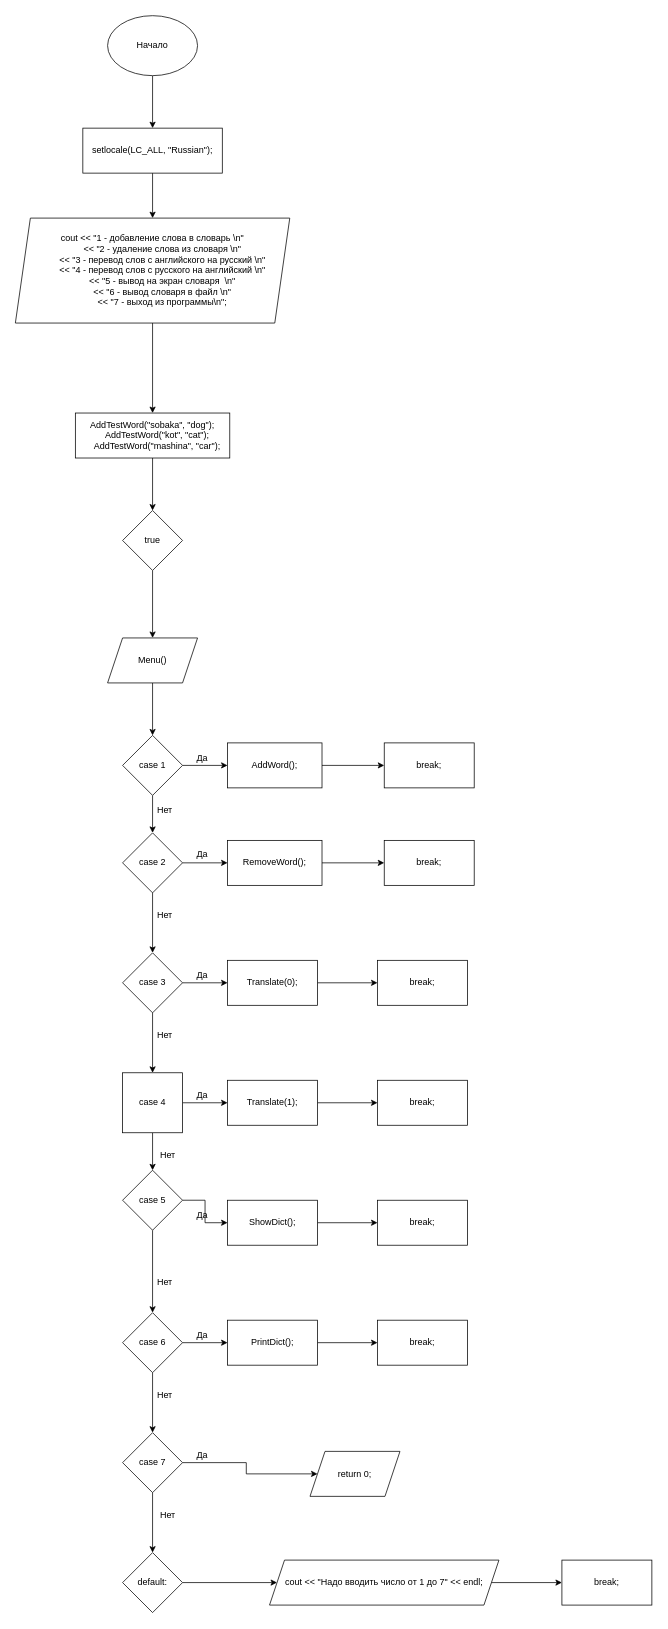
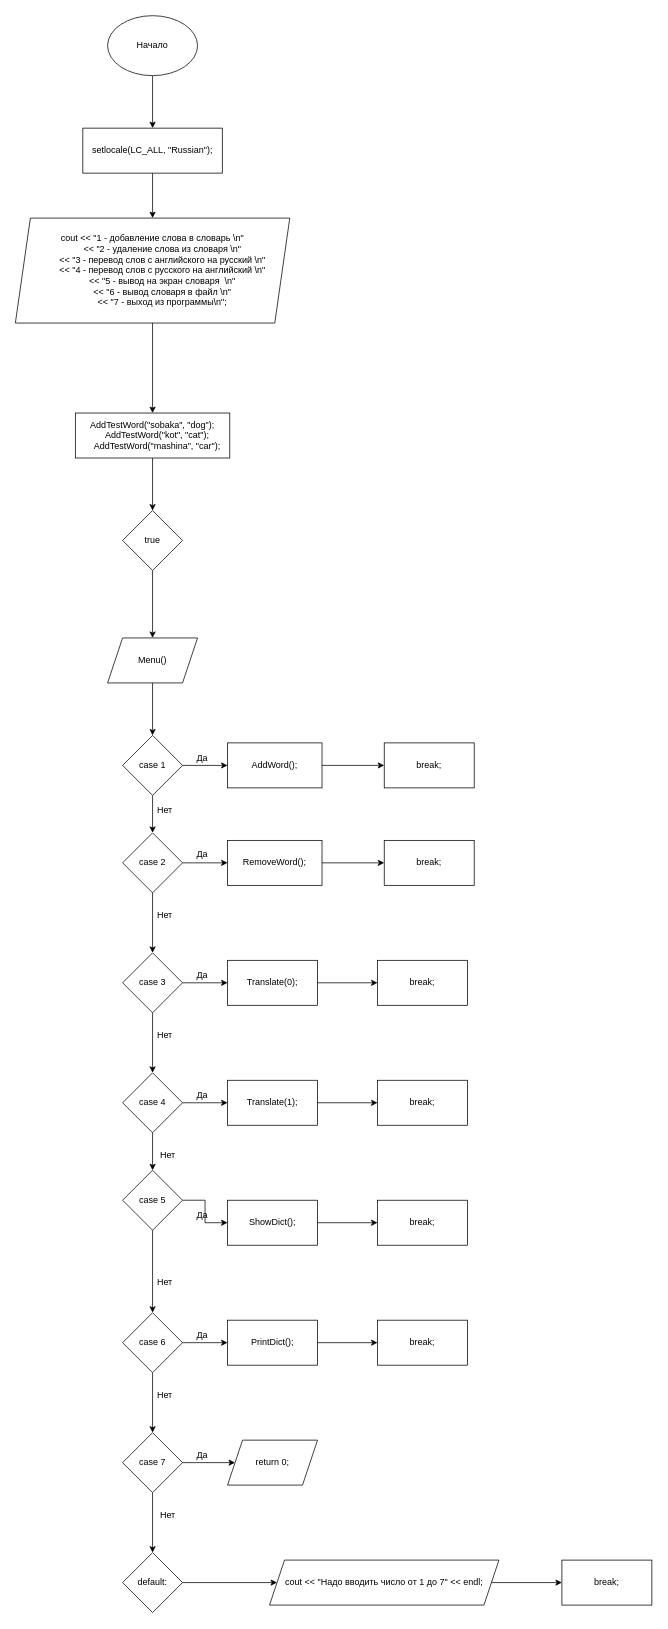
  <mxCell id="0" />
  <mxCell id="1" parent="0" />
  <mxCell id="2" value="" style="edgeStyle=orthogonalEdgeStyle;rounded=0;orthogonalLoop=1;jettySize=auto;html=1;" edge="1" parent="1" source="3" target="5"><mxGeometry relative="1" as="geometry" /></mxCell>
  <mxCell id="3" value="Начало" style="ellipse;whiteSpace=wrap;html=1;" vertex="1" parent="1"><mxGeometry x="143" y="20" width="120" height="80" as="geometry" /></mxCell>
  <mxCell id="4" value="" style="edgeStyle=orthogonalEdgeStyle;rounded=0;orthogonalLoop=1;jettySize=auto;html=1;" edge="1" parent="1" source="5" target="7"><mxGeometry relative="1" as="geometry" /></mxCell>
  <mxCell id="5" value="setlocale(LC_ALL, &quot;Russian&quot;);" style="whiteSpace=wrap;html=1;" vertex="1" parent="1"><mxGeometry x="110" y="170" width="186" height="60" as="geometry" /></mxCell>
  <mxCell id="6" value="" style="edgeStyle=orthogonalEdgeStyle;rounded=0;orthogonalLoop=1;jettySize=auto;html=1;" edge="1" parent="1" source="7" target="9"><mxGeometry relative="1" as="geometry" /></mxCell>
  <mxCell id="7" value="cout &lt;&lt; &quot;1 - добавление слова в словарь \n&quot;&#10;        &lt;&lt; &quot;2 - удаление слова из словаря \n&quot;&#10;        &lt;&lt; &quot;3 - перевод слов с английского на русский \n&quot;&#10;        &lt;&lt; &quot;4 - перевод слов с русского на английский \n&quot;&#10;        &lt;&lt; &quot;5 - вывод на экран словаря  \n&quot;&#10;        &lt;&lt; &quot;6 - вывод словаря в файл \n&quot;&#10;        &lt;&lt; &quot;7 - выход из программы\n&quot;;" style="shape=parallelogram;perimeter=parallelogramPerimeter;whiteSpace=wrap;html=1;fixedSize=1;" vertex="1" parent="1"><mxGeometry x="20" y="290" width="366" height="140" as="geometry" /></mxCell>
  <mxCell id="8" value="" style="edgeStyle=orthogonalEdgeStyle;rounded=0;orthogonalLoop=1;jettySize=auto;html=1;" edge="1" parent="1" source="9" target="11"><mxGeometry relative="1" as="geometry" /></mxCell>
  <mxCell id="9" value="AddTestWord(&quot;sobaka&quot;, &quot;dog&quot;);&#10;    AddTestWord(&quot;kot&quot;, &quot;cat&quot;);&#10;    AddTestWord(&quot;mashina&quot;, &quot;car&quot;);" style="whiteSpace=wrap;html=1;" vertex="1" parent="1"><mxGeometry x="100" y="550" width="206" height="60" as="geometry" /></mxCell>
  <mxCell id="10" value="" style="edgeStyle=orthogonalEdgeStyle;rounded=0;orthogonalLoop=1;jettySize=auto;html=1;" edge="1" parent="1" source="11" target="13"><mxGeometry relative="1" as="geometry" /></mxCell>
  <mxCell id="11" value="true" style="rhombus;whiteSpace=wrap;html=1;" vertex="1" parent="1"><mxGeometry x="163" y="680" width="80" height="80" as="geometry" /></mxCell>
  <mxCell id="12" value="" style="edgeStyle=orthogonalEdgeStyle;rounded=0;orthogonalLoop=1;jettySize=auto;html=1;" edge="1" parent="1" source="13" target="16"><mxGeometry relative="1" as="geometry" /></mxCell>
  <mxCell id="13" value="Menu()" style="shape=parallelogram;perimeter=parallelogramPerimeter;whiteSpace=wrap;html=1;fixedSize=1;" vertex="1" parent="1"><mxGeometry x="143" y="850" width="120" height="60" as="geometry" /></mxCell>
  <mxCell id="14" value="" style="edgeStyle=orthogonalEdgeStyle;rounded=0;orthogonalLoop=1;jettySize=auto;html=1;" edge="1" parent="1" source="16" target="18"><mxGeometry relative="1" as="geometry" /></mxCell>
  <mxCell id="15" style="edgeStyle=orthogonalEdgeStyle;rounded=0;orthogonalLoop=1;jettySize=auto;html=1;entryX=0.5;entryY=0;entryDx=0;entryDy=0;" edge="1" parent="1" source="16" target="22"><mxGeometry relative="1" as="geometry" /></mxCell>
  <mxCell id="16" value="case 1" style="rhombus;whiteSpace=wrap;html=1;" vertex="1" parent="1"><mxGeometry x="163" y="980" width="80" height="80" as="geometry" /></mxCell>
  <mxCell id="17" value="" style="edgeStyle=orthogonalEdgeStyle;rounded=0;orthogonalLoop=1;jettySize=auto;html=1;" edge="1" parent="1" source="18" target="19"><mxGeometry relative="1" as="geometry" /></mxCell>
  <mxCell id="18" value="AddWord();" style="whiteSpace=wrap;html=1;" vertex="1" parent="1"><mxGeometry x="303" y="990" width="126" height="60" as="geometry" /></mxCell>
  <mxCell id="19" value="break;" style="whiteSpace=wrap;html=1;" vertex="1" parent="1"><mxGeometry x="512" y="990" width="120" height="60" as="geometry" /></mxCell>
  <mxCell id="20" value="" style="edgeStyle=orthogonalEdgeStyle;rounded=0;orthogonalLoop=1;jettySize=auto;html=1;" edge="1" parent="1" source="22" target="24"><mxGeometry relative="1" as="geometry" /></mxCell>
  <mxCell id="21" value="" style="edgeStyle=orthogonalEdgeStyle;rounded=0;orthogonalLoop=1;jettySize=auto;html=1;" edge="1" parent="1" source="22" target="28"><mxGeometry relative="1" as="geometry" /></mxCell>
  <mxCell id="22" value="case 2" style="rhombus;whiteSpace=wrap;html=1;" vertex="1" parent="1"><mxGeometry x="163" y="1110" width="80" height="80" as="geometry" /></mxCell>
  <mxCell id="23" value="" style="edgeStyle=orthogonalEdgeStyle;rounded=0;orthogonalLoop=1;jettySize=auto;html=1;" edge="1" parent="1" source="24" target="25"><mxGeometry relative="1" as="geometry" /></mxCell>
  <mxCell id="24" value="RemoveWord();" style="whiteSpace=wrap;html=1;" vertex="1" parent="1"><mxGeometry x="303" y="1120" width="126" height="60" as="geometry" /></mxCell>
  <mxCell id="25" value="break;" style="whiteSpace=wrap;html=1;" vertex="1" parent="1"><mxGeometry x="512" y="1120" width="120" height="60" as="geometry" /></mxCell>
  <mxCell id="26" value="" style="edgeStyle=orthogonalEdgeStyle;rounded=0;orthogonalLoop=1;jettySize=auto;html=1;" edge="1" parent="1" source="28" target="30"><mxGeometry relative="1" as="geometry" /></mxCell>
  <mxCell id="27" value="" style="edgeStyle=orthogonalEdgeStyle;rounded=0;orthogonalLoop=1;jettySize=auto;html=1;" edge="1" parent="1" source="28" target="34"><mxGeometry relative="1" as="geometry" /></mxCell>
  <mxCell id="28" value="case 3" style="rhombus;whiteSpace=wrap;html=1;" vertex="1" parent="1"><mxGeometry x="163" y="1270" width="80" height="80" as="geometry" /></mxCell>
  <mxCell id="29" value="" style="edgeStyle=orthogonalEdgeStyle;rounded=0;orthogonalLoop=1;jettySize=auto;html=1;" edge="1" parent="1" source="30" target="31"><mxGeometry relative="1" as="geometry" /></mxCell>
  <mxCell id="30" value="Translate(0);" style="whiteSpace=wrap;html=1;" vertex="1" parent="1"><mxGeometry x="303" y="1280" width="120" height="60" as="geometry" /></mxCell>
  <mxCell id="31" value="break;" style="whiteSpace=wrap;html=1;" vertex="1" parent="1"><mxGeometry x="503" y="1280" width="120" height="60" as="geometry" /></mxCell>
  <mxCell id="32" value="" style="edgeStyle=orthogonalEdgeStyle;rounded=0;orthogonalLoop=1;jettySize=auto;html=1;" edge="1" parent="1" source="34" target="36"><mxGeometry relative="1" as="geometry" /></mxCell>
  <mxCell id="33" value="" style="edgeStyle=orthogonalEdgeStyle;rounded=0;orthogonalLoop=1;jettySize=auto;html=1;" edge="1" parent="1" source="34" target="40"><mxGeometry relative="1" as="geometry" /></mxCell>
- <mxCell id="34" value="case 4" style="whiteSpace=wrap;html=1;rounded=0;" vertex="1" parent="1"><mxGeometry x="163" y="1430" width="80" height="80" as="geometry" /></mxCell>
+ <mxCell id="34" value="case 4" style="rhombus;whiteSpace=wrap;html=1;" vertex="1" parent="1"><mxGeometry x="163" y="1430" width="80" height="80" as="geometry" /></mxCell>
  <mxCell id="35" value="" style="edgeStyle=orthogonalEdgeStyle;rounded=0;orthogonalLoop=1;jettySize=auto;html=1;" edge="1" parent="1" source="36" target="37"><mxGeometry relative="1" as="geometry" /></mxCell>
  <mxCell id="36" value="Translate(1);" style="whiteSpace=wrap;html=1;" vertex="1" parent="1"><mxGeometry x="303" y="1440" width="120" height="60" as="geometry" /></mxCell>
  <mxCell id="37" value="break;" style="whiteSpace=wrap;html=1;" vertex="1" parent="1"><mxGeometry x="503" y="1440" width="120" height="60" as="geometry" /></mxCell>
  <mxCell id="38" value="" style="edgeStyle=orthogonalEdgeStyle;rounded=0;orthogonalLoop=1;jettySize=auto;html=1;" edge="1" parent="1" source="40" target="42"><mxGeometry relative="1" as="geometry" /></mxCell>
  <mxCell id="39" value="" style="edgeStyle=orthogonalEdgeStyle;rounded=0;orthogonalLoop=1;jettySize=auto;html=1;" edge="1" parent="1" source="40" target="46"><mxGeometry relative="1" as="geometry" /></mxCell>
  <mxCell id="40" value="case 5" style="rhombus;whiteSpace=wrap;html=1;" vertex="1" parent="1"><mxGeometry x="163" y="1560" width="80" height="80" as="geometry" /></mxCell>
  <mxCell id="41" value="" style="edgeStyle=orthogonalEdgeStyle;rounded=0;orthogonalLoop=1;jettySize=auto;html=1;" edge="1" parent="1" source="42" target="43"><mxGeometry relative="1" as="geometry" /></mxCell>
  <mxCell id="42" value="ShowDict();" style="whiteSpace=wrap;html=1;" vertex="1" parent="1"><mxGeometry x="303" y="1600" width="120" height="60" as="geometry" /></mxCell>
  <mxCell id="43" value="break;" style="whiteSpace=wrap;html=1;" vertex="1" parent="1"><mxGeometry x="503" y="1600" width="120" height="60" as="geometry" /></mxCell>
  <mxCell id="44" value="" style="edgeStyle=orthogonalEdgeStyle;rounded=0;orthogonalLoop=1;jettySize=auto;html=1;" edge="1" parent="1" source="46" target="48"><mxGeometry relative="1" as="geometry" /></mxCell>
  <mxCell id="45" value="" style="edgeStyle=orthogonalEdgeStyle;rounded=0;orthogonalLoop=1;jettySize=auto;html=1;" edge="1" parent="1" source="46" target="52"><mxGeometry relative="1" as="geometry" /></mxCell>
  <mxCell id="46" value="case 6" style="rhombus;whiteSpace=wrap;html=1;" vertex="1" parent="1"><mxGeometry x="163" y="1750" width="80" height="80" as="geometry" /></mxCell>
  <mxCell id="47" value="" style="edgeStyle=orthogonalEdgeStyle;rounded=0;orthogonalLoop=1;jettySize=auto;html=1;" edge="1" parent="1" source="48" target="49"><mxGeometry relative="1" as="geometry" /></mxCell>
  <mxCell id="48" value="PrintDict();" style="whiteSpace=wrap;html=1;" vertex="1" parent="1"><mxGeometry x="303" y="1760" width="120" height="60" as="geometry" /></mxCell>
  <mxCell id="49" value="break;" style="whiteSpace=wrap;html=1;" vertex="1" parent="1"><mxGeometry x="503" y="1760" width="120" height="60" as="geometry" /></mxCell>
  <mxCell id="50" value="" style="edgeStyle=orthogonalEdgeStyle;rounded=0;orthogonalLoop=1;jettySize=auto;html=1;" edge="1" parent="1" source="52" target="53"><mxGeometry relative="1" as="geometry" /></mxCell>
  <mxCell id="51" value="" style="edgeStyle=orthogonalEdgeStyle;rounded=0;orthogonalLoop=1;jettySize=auto;html=1;" edge="1" parent="1" source="52" target="55"><mxGeometry relative="1" as="geometry" /></mxCell>
  <mxCell id="52" value="case 7" style="rhombus;whiteSpace=wrap;html=1;" vertex="1" parent="1"><mxGeometry x="163" y="1910" width="80" height="80" as="geometry" /></mxCell>
- <mxCell id="53" value="return 0;" style="shape=parallelogram;perimeter=parallelogramPerimeter;whiteSpace=wrap;html=1;fixedSize=1;" vertex="1" parent="1"><mxGeometry x="413" y="1935" width="120" height="60" as="geometry" /></mxCell>
+ <mxCell id="53" value="return 0;" style="shape=parallelogram;perimeter=parallelogramPerimeter;whiteSpace=wrap;html=1;fixedSize=1;" vertex="1" parent="1"><mxGeometry x="303" y="1920" width="120" height="60" as="geometry" /></mxCell>
  <mxCell id="54" value="" style="edgeStyle=orthogonalEdgeStyle;rounded=0;orthogonalLoop=1;jettySize=auto;html=1;" edge="1" parent="1" source="55" target="57"><mxGeometry relative="1" as="geometry" /></mxCell>
  <mxCell id="55" value="default:" style="rhombus;whiteSpace=wrap;html=1;" vertex="1" parent="1"><mxGeometry x="163" y="2070" width="80" height="80" as="geometry" /></mxCell>
  <mxCell id="56" value="" style="edgeStyle=orthogonalEdgeStyle;rounded=0;orthogonalLoop=1;jettySize=auto;html=1;" edge="1" parent="1" source="57" target="58"><mxGeometry relative="1" as="geometry" /></mxCell>
  <mxCell id="57" value="cout &lt;&lt; &quot;Надо вводить число от 1 до 7&quot; &lt;&lt; endl;" style="shape=parallelogram;perimeter=parallelogramPerimeter;whiteSpace=wrap;html=1;fixedSize=1;" vertex="1" parent="1"><mxGeometry x="359" y="2080" width="306" height="60" as="geometry" /></mxCell>
  <mxCell id="58" value="break;" style="whiteSpace=wrap;html=1;" vertex="1" parent="1"><mxGeometry x="749" y="2080" width="120" height="60" as="geometry" /></mxCell>
  <mxCell id="59" value="Да" style="text;html=1;align=center;verticalAlign=middle;resizable=0;points=[];autosize=1;strokeColor=none;fillColor=none;" vertex="1" parent="1"><mxGeometry x="254" y="1000" width="30" height="20" as="geometry" /></mxCell>
  <mxCell id="60" value="Да" style="text;html=1;align=center;verticalAlign=middle;resizable=0;points=[];autosize=1;strokeColor=none;fillColor=none;" vertex="1" parent="1"><mxGeometry x="254" y="1129" width="30" height="20" as="geometry" /></mxCell>
  <mxCell id="61" value="Да" style="text;html=1;align=center;verticalAlign=middle;resizable=0;points=[];autosize=1;strokeColor=none;fillColor=none;" vertex="1" parent="1"><mxGeometry x="254" y="1290" width="30" height="20" as="geometry" /></mxCell>
  <mxCell id="62" value="Да" style="text;html=1;align=center;verticalAlign=middle;resizable=0;points=[];autosize=1;strokeColor=none;fillColor=none;" vertex="1" parent="1"><mxGeometry x="254" y="1450" width="30" height="20" as="geometry" /></mxCell>
  <mxCell id="63" value="Да" style="text;html=1;align=center;verticalAlign=middle;resizable=0;points=[];autosize=1;strokeColor=none;fillColor=none;" vertex="1" parent="1"><mxGeometry x="254" y="1610" width="30" height="20" as="geometry" /></mxCell>
  <mxCell id="64" value="Да" style="text;html=1;align=center;verticalAlign=middle;resizable=0;points=[];autosize=1;strokeColor=none;fillColor=none;" vertex="1" parent="1"><mxGeometry x="254" y="1770" width="30" height="20" as="geometry" /></mxCell>
  <mxCell id="65" value="Да" style="text;html=1;align=center;verticalAlign=middle;resizable=0;points=[];autosize=1;strokeColor=none;fillColor=none;" vertex="1" parent="1"><mxGeometry x="254" y="1930" width="30" height="20" as="geometry" /></mxCell>
  <mxCell id="66" value="Нет" style="text;html=1;align=center;verticalAlign=middle;resizable=0;points=[];autosize=1;strokeColor=none;fillColor=none;" vertex="1" parent="1"><mxGeometry x="203" y="2010" width="40" height="20" as="geometry" /></mxCell>
  <mxCell id="67" value="Нет" style="text;html=1;align=center;verticalAlign=middle;resizable=0;points=[];autosize=1;strokeColor=none;fillColor=none;" vertex="1" parent="1"><mxGeometry x="199" y="1850" width="40" height="20" as="geometry" /></mxCell>
  <mxCell id="68" value="Нет" style="text;html=1;align=center;verticalAlign=middle;resizable=0;points=[];autosize=1;strokeColor=none;fillColor=none;" vertex="1" parent="1"><mxGeometry x="199" y="1700" width="40" height="20" as="geometry" /></mxCell>
  <mxCell id="69" value="Нет" style="text;html=1;align=center;verticalAlign=middle;resizable=0;points=[];autosize=1;strokeColor=none;fillColor=none;" vertex="1" parent="1"><mxGeometry x="203" y="1530" width="40" height="20" as="geometry" /></mxCell>
  <mxCell id="70" value="Нет" style="text;html=1;align=center;verticalAlign=middle;resizable=0;points=[];autosize=1;strokeColor=none;fillColor=none;" vertex="1" parent="1"><mxGeometry x="199" y="1370" width="40" height="20" as="geometry" /></mxCell>
  <mxCell id="71" value="Нет" style="text;html=1;align=center;verticalAlign=middle;resizable=0;points=[];autosize=1;strokeColor=none;fillColor=none;" vertex="1" parent="1"><mxGeometry x="199" y="1210" width="40" height="20" as="geometry" /></mxCell>
  <mxCell id="72" value="Нет" style="text;html=1;align=center;verticalAlign=middle;resizable=0;points=[];autosize=1;strokeColor=none;fillColor=none;" vertex="1" parent="1"><mxGeometry x="199" y="1070" width="40" height="20" as="geometry" /></mxCell>
